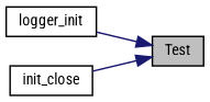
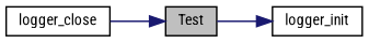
  digraph {
    fontname="Roboto Condensed"
    rankdir=LR
    node [color=black fillcolor=white fontname="Roboto Condensed" fontsize=10 shape=record style=filled]
    edge [color=midnightblue fontname="Roboto Condensed" fontsize=10 labelfontname=Helvetica labelfontsize=10 style=solid]
    n1 [fillcolor=grey75 fontcolor=black height=0.2 label=Test width=0.4]
    n2 [height=0.2 label=logger_init width=0.4]
-   n3 [height=0.2 label=init_close width=0.4]
-   n2 -> n1
+   n3 [height=0.2 label=logger_close width=0.4]
+   n1 -> n2
    n3 -> n1
  }
